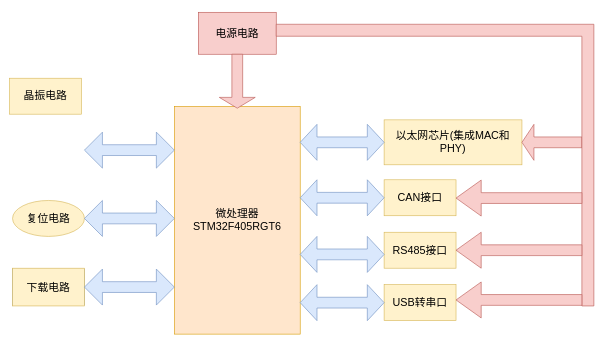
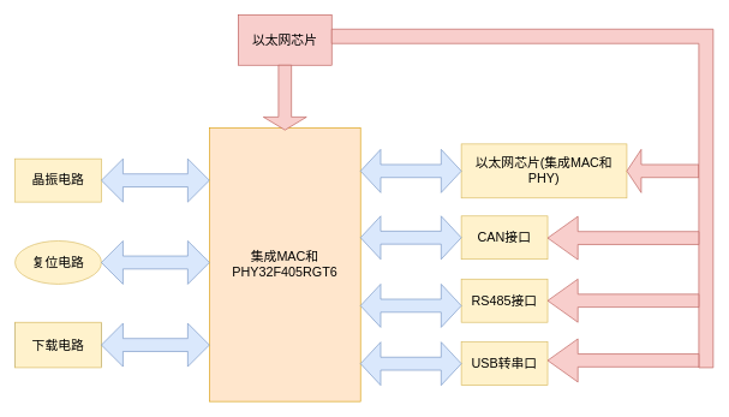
  <mxCell id="0" />
  <mxCell id="1" parent="0" />
- <mxCell id="2" value="&lt;font style=&quot;font-size: 18px;&quot;&gt;微处理器STM32F405RGT6&lt;/font&gt;" style="whiteSpace=wrap;html=1;fillColor=#ffe6cc;strokeColor=#d79b00;" vertex="1" parent="1"><mxGeometry x="290" y="177" width="210" height="380" as="geometry" /></mxCell>
- <mxCell id="3" value="&lt;font style=&quot;font-size: 18px;&quot;&gt;电源电路&lt;/font&gt;" style="rounded=0;whiteSpace=wrap;html=1;fillColor=#f8cecc;strokeColor=#b85450;" vertex="1" parent="1"><mxGeometry x="330" y="20" width="130" height="70" as="geometry" /></mxCell>
+ <mxCell id="2" value="&lt;font style=&quot;font-size: 18px;&quot;&gt;集成MAC和PHY32F405RGT6&lt;/font&gt;" style="whiteSpace=wrap;html=1;fillColor=#ffe6cc;strokeColor=#d79b00;" vertex="1" parent="1"><mxGeometry x="290" y="177" width="210" height="380" as="geometry" /></mxCell>
+ <mxCell id="3" value="&lt;font style=&quot;font-size: 18px;&quot;&gt;以太网芯片&lt;/font&gt;" style="rounded=0;whiteSpace=wrap;html=1;fillColor=#f8cecc;strokeColor=#b85450;" vertex="1" parent="1"><mxGeometry x="330" y="20" width="130" height="70" as="geometry" /></mxCell>
  <mxCell id="4" value="&lt;font style=&quot;font-size: 18px;&quot;&gt;USB转串口&lt;/font&gt;" style="rounded=0;whiteSpace=wrap;html=1;fillColor=#fff2cc;strokeColor=#d6b656;" vertex="1" parent="1"><mxGeometry x="640" y="474.5" width="120" height="60" as="geometry" /></mxCell>
  <mxCell id="5" value="&lt;font style=&quot;font-size: 18px;&quot;&gt;以太网芯片(集成MAC和PHY)&lt;/font&gt;" style="rounded=0;whiteSpace=wrap;html=1;fillColor=#fff2cc;strokeColor=#d6b656;" vertex="1" parent="1"><mxGeometry x="640" y="199.5" width="230" height="75" as="geometry" /></mxCell>
  <mxCell id="6" value="&lt;font style=&quot;font-size: 18px;&quot;&gt;RS485接口&lt;/font&gt;" style="rounded=0;whiteSpace=wrap;html=1;fillColor=#fff2cc;strokeColor=#d6b656;" vertex="1" parent="1"><mxGeometry x="640" y="387" width="120" height="60" as="geometry" /></mxCell>
  <mxCell id="7" value="&lt;font style=&quot;font-size: 18px;&quot;&gt;CAN接口&lt;/font&gt;" style="rounded=0;whiteSpace=wrap;html=1;fillColor=#fff2cc;strokeColor=#d6b656;" vertex="1" parent="1"><mxGeometry x="640" y="299.5" width="120" height="60" as="geometry" /></mxCell>
  <mxCell id="8" value="&lt;font style=&quot;font-size: 18px;&quot;&gt;下载电路&lt;/font&gt;" style="rounded=0;whiteSpace=wrap;html=1;fillColor=#dae8fc;strokeColor=#6c8ebf;" vertex="1" parent="1"><mxGeometry x="20" y="448.5" width="120" height="60" as="geometry" /></mxCell>
- <mxCell id="9" value="&lt;span style=&quot;font-size: 18px;&quot;&gt;晶振电路&lt;/span&gt;" style="rounded=0;whiteSpace=wrap;html=1;fillColor=#fff2cc;strokeColor=#d6b656;" vertex="1" parent="1"><mxGeometry x="15" y="130" width="120" height="60" as="geometry" /></mxCell>
+ <mxCell id="9" value="&lt;span style=&quot;font-size: 18px;&quot;&gt;晶振电路&lt;/span&gt;" style="rounded=0;whiteSpace=wrap;html=1;fillColor=#fff2cc;strokeColor=#d6b656;" vertex="1" parent="1"><mxGeometry x="20" y="220" width="120" height="60" as="geometry" /></mxCell>
  <mxCell id="10" value="&lt;font style=&quot;font-size: 18px;&quot;&gt;复位电路&lt;/font&gt;" style="ellipse;whiteSpace=wrap;html=1;fillColor=#fff2cc;strokeColor=#d6b656;" vertex="1" parent="1"><mxGeometry x="20" y="334" width="120" height="60" as="geometry" /></mxCell>
  <mxCell id="11" value="&lt;font style=&quot;font-size: 18px;&quot;&gt;下载电路&lt;/font&gt;" style="rounded=0;whiteSpace=wrap;html=1;fillColor=#fff2cc;strokeColor=#d6b656;" vertex="1" parent="1"><mxGeometry x="20" y="447" width="120" height="63" as="geometry" /></mxCell>
  <mxCell id="12" value="" style="shape=doubleArrow;whiteSpace=wrap;html=1;fillColor=#dae8fc;strokeColor=#6c8ebf;" vertex="1" parent="1"><mxGeometry x="140" y="220" width="150" height="60" as="geometry" /></mxCell>
  <mxCell id="13" value="" style="shape=doubleArrow;whiteSpace=wrap;html=1;fillColor=#dae8fc;strokeColor=#6c8ebf;" vertex="1" parent="1"><mxGeometry x="140" y="334" width="150" height="60" as="geometry" /></mxCell>
  <mxCell id="14" value="" style="shape=doubleArrow;whiteSpace=wrap;html=1;fillColor=#dae8fc;strokeColor=#6c8ebf;" vertex="1" parent="1"><mxGeometry x="140" y="448.5" width="150" height="60" as="geometry" /></mxCell>
  <mxCell id="15" value="" style="shape=doubleArrow;whiteSpace=wrap;html=1;fillColor=#dae8fc;strokeColor=#6c8ebf;" vertex="1" parent="1"><mxGeometry x="500" y="207" width="140" height="60" as="geometry" /></mxCell>
  <mxCell id="16" value="" style="shape=doubleArrow;whiteSpace=wrap;html=1;fillColor=#dae8fc;strokeColor=#6c8ebf;" vertex="1" parent="1"><mxGeometry x="500" y="299.5" width="140" height="60" as="geometry" /></mxCell>
  <mxCell id="17" value="" style="shape=doubleArrow;whiteSpace=wrap;html=1;fillColor=#dae8fc;strokeColor=#6c8ebf;" vertex="1" parent="1"><mxGeometry x="500" y="394" width="140" height="60" as="geometry" /></mxCell>
  <mxCell id="18" value="" style="shape=doubleArrow;whiteSpace=wrap;html=1;fillColor=#dae8fc;strokeColor=#6c8ebf;" vertex="1" parent="1"><mxGeometry x="500" y="474.5" width="140" height="60" as="geometry" /></mxCell>
  <mxCell id="19" value="" style="shape=singleArrow;direction=south;whiteSpace=wrap;html=1;fillColor=#f8cecc;strokeColor=#b85450;" vertex="1" parent="1"><mxGeometry x="365" y="90" width="60" height="90" as="geometry" /></mxCell>
  <mxCell id="20" value="" style="shape=singleArrow;direction=west;whiteSpace=wrap;html=1;fillColor=#f8cecc;strokeColor=#b85450;" vertex="1" parent="1"><mxGeometry x="870" y="207" width="100" height="60" as="geometry" /></mxCell>
  <mxCell id="21" value="" style="shape=corner;whiteSpace=wrap;html=1;direction=south;fillColor=#f8cecc;strokeColor=#b85450;" vertex="1" parent="1"><mxGeometry x="460" y="40" width="530" height="470" as="geometry" /></mxCell>
  <mxCell id="22" value="" style="shape=singleArrow;direction=west;whiteSpace=wrap;html=1;fillColor=#f8cecc;strokeColor=#b85450;" vertex="1" parent="1"><mxGeometry x="760" y="300" width="210" height="60" as="geometry" /></mxCell>
  <mxCell id="23" value="" style="shape=singleArrow;direction=west;whiteSpace=wrap;html=1;fillColor=#f8cecc;strokeColor=#b85450;" vertex="1" parent="1"><mxGeometry x="760" y="387" width="210" height="60" as="geometry" /></mxCell>
  <mxCell id="24" value="" style="shape=singleArrow;direction=west;whiteSpace=wrap;html=1;fillColor=#f8cecc;strokeColor=#b85450;" vertex="1" parent="1"><mxGeometry x="760" y="470" width="210" height="60" as="geometry" /></mxCell>
